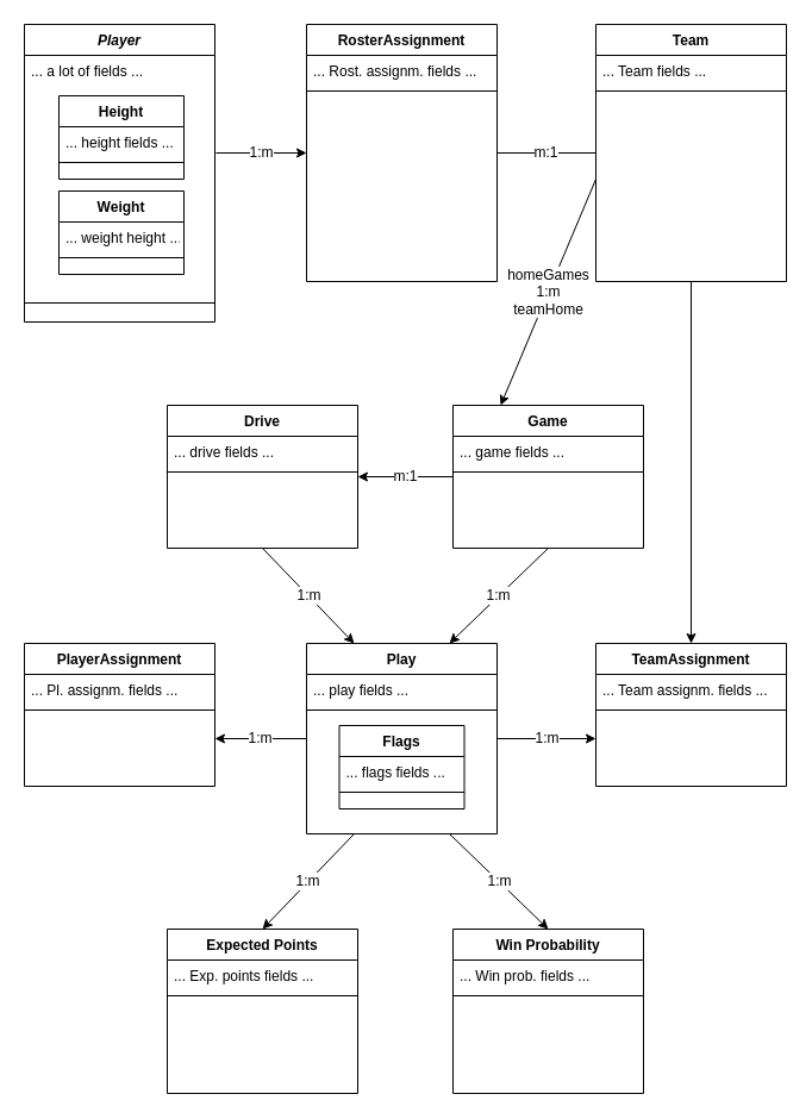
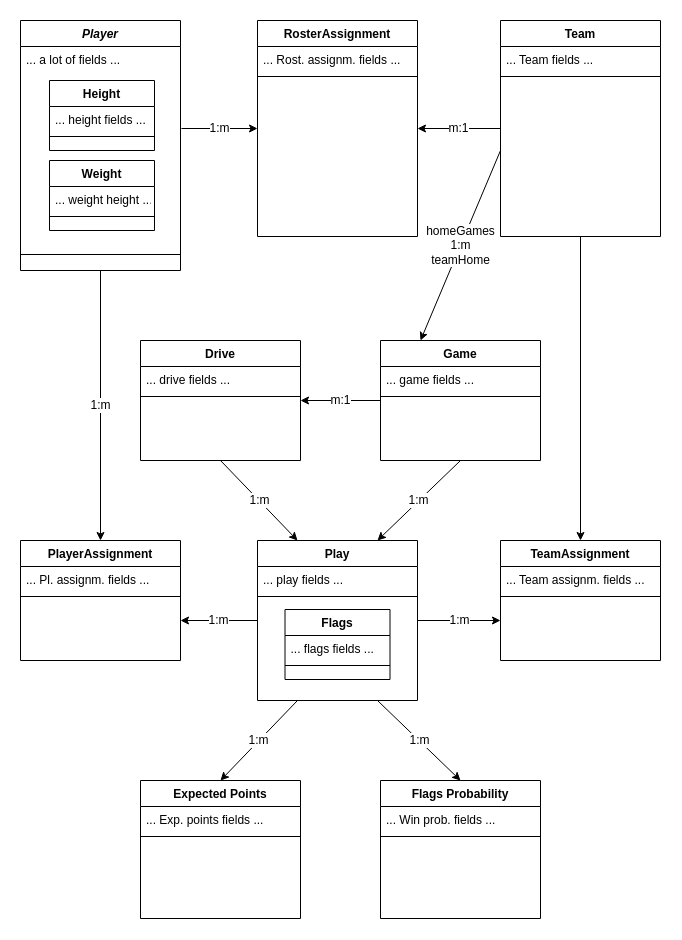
  <mxCell id="0" />
  <mxCell id="1" parent="0" />
  <mxCell id="2" value="Player" style="swimlane;fontStyle=3;align=center;verticalAlign=top;childLayout=stackLayout;horizontal=1;startSize=26;horizontalStack=0;resizeParent=1;resizeLast=0;collapsible=1;marginBottom=0;rounded=0;shadow=0;strokeWidth=1;" parent="1" vertex="1"><mxGeometry x="20" y="20" width="160" height="250" as="geometry"><mxRectangle x="230" y="140" width="160" height="26" as="alternateBounds" /></mxGeometry></mxCell>
  <mxCell id="3" value="... a lot of fields ..." style="text;align=left;verticalAlign=top;spacingLeft=4;spacingRight=4;overflow=hidden;rotatable=0;points=[[0,0.5],[1,0.5]];portConstraint=eastwest;" parent="2" vertex="1"><mxGeometry y="26" width="160" height="204" as="geometry" /></mxCell>
  <mxCell id="4" value="" style="line;html=1;strokeWidth=1;align=left;verticalAlign=middle;spacingTop=-1;spacingLeft=3;spacingRight=3;rotatable=0;labelPosition=right;points=[];portConstraint=eastwest;" parent="2" vertex="1"><mxGeometry y="230" width="160" height="8" as="geometry" /></mxCell>
  <mxCell id="5" value="PlayerAssignment" style="swimlane;fontStyle=1;align=center;verticalAlign=top;childLayout=stackLayout;horizontal=1;startSize=26;horizontalStack=0;resizeParent=1;resizeLast=0;collapsible=1;marginBottom=0;rounded=0;shadow=0;strokeWidth=1;" parent="1" vertex="1"><mxGeometry x="20" y="540" width="160" height="120" as="geometry"><mxRectangle x="130" y="380" width="160" height="26" as="alternateBounds" /></mxGeometry></mxCell>
  <mxCell id="6" value="... Pl. assignm. fields ..." style="text;align=left;verticalAlign=top;spacingLeft=4;spacingRight=4;overflow=hidden;rotatable=0;points=[[0,0.5],[1,0.5]];portConstraint=eastwest;" parent="5" vertex="1"><mxGeometry y="26" width="160" height="26" as="geometry" /></mxCell>
  <mxCell id="7" value="" style="line;html=1;strokeWidth=1;align=left;verticalAlign=middle;spacingTop=-1;spacingLeft=3;spacingRight=3;rotatable=0;labelPosition=right;points=[];portConstraint=eastwest;" parent="5" vertex="1"><mxGeometry y="52" width="160" height="8" as="geometry" /></mxCell>
  <mxCell id="8" value="RosterAssignment" style="swimlane;fontStyle=1;align=center;verticalAlign=top;childLayout=stackLayout;horizontal=1;startSize=26;horizontalStack=0;resizeParent=1;resizeLast=0;collapsible=1;marginBottom=0;rounded=0;shadow=0;strokeWidth=1;" parent="1" vertex="1"><mxGeometry x="257" y="20" width="160" height="216" as="geometry"><mxRectangle x="550" y="140" width="160" height="26" as="alternateBounds" /></mxGeometry></mxCell>
  <mxCell id="9" value="... Rost. assignm. fields ..." style="text;align=left;verticalAlign=top;spacingLeft=4;spacingRight=4;overflow=hidden;rotatable=0;points=[[0,0.5],[1,0.5]];portConstraint=eastwest;rounded=0;shadow=0;html=0;fontSize=12;" parent="8" vertex="1"><mxGeometry y="26" width="160" height="26" as="geometry" /></mxCell>
  <mxCell id="10" value="" style="line;html=1;strokeWidth=1;align=left;verticalAlign=middle;spacingTop=-1;spacingLeft=3;spacingRight=3;rotatable=0;labelPosition=right;points=[];portConstraint=eastwest;" parent="8" vertex="1"><mxGeometry y="52" width="160" height="8" as="geometry" /></mxCell>
  <mxCell id="11" value="Height" style="swimlane;fontStyle=1;align=center;verticalAlign=top;childLayout=stackLayout;horizontal=1;startSize=26;horizontalStack=0;resizeParent=1;resizeLast=0;collapsible=1;marginBottom=0;rounded=0;shadow=0;strokeWidth=1;" vertex="1" parent="1"><mxGeometry x="49" y="80" width="105" height="70" as="geometry"><mxRectangle x="130" y="380" width="160" height="26" as="alternateBounds" /></mxGeometry></mxCell>
  <mxCell id="12" value="... height fields ..." style="text;align=left;verticalAlign=top;spacingLeft=4;spacingRight=4;overflow=hidden;rotatable=0;points=[[0,0.5],[1,0.5]];portConstraint=eastwest;" vertex="1" parent="11"><mxGeometry y="26" width="105" height="26" as="geometry" /></mxCell>
  <mxCell id="13" value="" style="line;html=1;strokeWidth=1;align=left;verticalAlign=middle;spacingTop=-1;spacingLeft=3;spacingRight=3;rotatable=0;labelPosition=right;points=[];portConstraint=eastwest;" vertex="1" parent="11"><mxGeometry y="52" width="105" height="8" as="geometry" /></mxCell>
  <mxCell id="14" value="Weight" style="swimlane;fontStyle=1;align=center;verticalAlign=top;childLayout=stackLayout;horizontal=1;startSize=26;horizontalStack=0;resizeParent=1;resizeLast=0;collapsible=1;marginBottom=0;rounded=0;shadow=0;strokeWidth=1;" vertex="1" parent="1"><mxGeometry x="49" y="160" width="105" height="70" as="geometry"><mxRectangle x="130" y="380" width="160" height="26" as="alternateBounds" /></mxGeometry></mxCell>
  <mxCell id="15" value="... weight height ..." style="text;align=left;verticalAlign=top;spacingLeft=4;spacingRight=4;overflow=hidden;rotatable=0;points=[[0,0.5],[1,0.5]];portConstraint=eastwest;" vertex="1" parent="14"><mxGeometry y="26" width="105" height="26" as="geometry" /></mxCell>
  <mxCell id="16" value="" style="line;html=1;strokeWidth=1;align=left;verticalAlign=middle;spacingTop=-1;spacingLeft=3;spacingRight=3;rotatable=0;labelPosition=right;points=[];portConstraint=eastwest;" vertex="1" parent="14"><mxGeometry y="52" width="105" height="8" as="geometry" /></mxCell>
  <mxCell id="17" value="Team" style="swimlane;fontStyle=1;align=center;verticalAlign=top;childLayout=stackLayout;horizontal=1;startSize=26;horizontalStack=0;resizeParent=1;resizeLast=0;collapsible=1;marginBottom=0;rounded=0;shadow=0;strokeWidth=1;" vertex="1" parent="1"><mxGeometry x="500" y="20" width="160" height="216" as="geometry"><mxRectangle x="550" y="140" width="160" height="26" as="alternateBounds" /></mxGeometry></mxCell>
  <mxCell id="18" value="... Team fields ..." style="text;align=left;verticalAlign=top;spacingLeft=4;spacingRight=4;overflow=hidden;rotatable=0;points=[[0,0.5],[1,0.5]];portConstraint=eastwest;" vertex="1" parent="17"><mxGeometry y="26" width="160" height="26" as="geometry" /></mxCell>
  <mxCell id="19" value="" style="line;html=1;strokeWidth=1;align=left;verticalAlign=middle;spacingTop=-1;spacingLeft=3;spacingRight=3;rotatable=0;labelPosition=right;points=[];portConstraint=eastwest;" vertex="1" parent="17"><mxGeometry y="52" width="160" height="8" as="geometry" /></mxCell>
  <mxCell id="20" value="TeamAssignment" style="swimlane;fontStyle=1;align=center;verticalAlign=top;childLayout=stackLayout;horizontal=1;startSize=26;horizontalStack=0;resizeParent=1;resizeLast=0;collapsible=1;marginBottom=0;rounded=0;shadow=0;strokeWidth=1;" vertex="1" parent="1"><mxGeometry x="500" y="540" width="160" height="120" as="geometry"><mxRectangle x="130" y="380" width="160" height="26" as="alternateBounds" /></mxGeometry></mxCell>
  <mxCell id="21" value="... Team assignm. fields ..." style="text;align=left;verticalAlign=top;spacingLeft=4;spacingRight=4;overflow=hidden;rotatable=0;points=[[0,0.5],[1,0.5]];portConstraint=eastwest;" vertex="1" parent="20"><mxGeometry y="26" width="160" height="26" as="geometry" /></mxCell>
  <mxCell id="22" value="" style="line;html=1;strokeWidth=1;align=left;verticalAlign=middle;spacingTop=-1;spacingLeft=3;spacingRight=3;rotatable=0;labelPosition=right;points=[];portConstraint=eastwest;" vertex="1" parent="20"><mxGeometry y="52" width="160" height="8" as="geometry" /></mxCell>
  <mxCell id="23" value="Game" style="swimlane;fontStyle=1;align=center;verticalAlign=top;childLayout=stackLayout;horizontal=1;startSize=26;horizontalStack=0;resizeParent=1;resizeLast=0;collapsible=1;marginBottom=0;rounded=0;shadow=0;strokeWidth=1;" vertex="1" parent="1"><mxGeometry x="380" y="340" width="160" height="120" as="geometry"><mxRectangle x="130" y="380" width="160" height="26" as="alternateBounds" /></mxGeometry></mxCell>
  <mxCell id="24" value="... game fields ..." style="text;align=left;verticalAlign=top;spacingLeft=4;spacingRight=4;overflow=hidden;rotatable=0;points=[[0,0.5],[1,0.5]];portConstraint=eastwest;" vertex="1" parent="23"><mxGeometry y="26" width="160" height="26" as="geometry" /></mxCell>
  <mxCell id="25" value="" style="line;html=1;strokeWidth=1;align=left;verticalAlign=middle;spacingTop=-1;spacingLeft=3;spacingRight=3;rotatable=0;labelPosition=right;points=[];portConstraint=eastwest;" vertex="1" parent="23"><mxGeometry y="52" width="160" height="8" as="geometry" /></mxCell>
  <mxCell id="26" value="Play" style="swimlane;fontStyle=1;align=center;verticalAlign=top;childLayout=stackLayout;horizontal=1;startSize=26;horizontalStack=0;resizeParent=1;resizeLast=0;collapsible=1;marginBottom=0;rounded=0;shadow=0;strokeWidth=1;" vertex="1" parent="1"><mxGeometry x="257" y="540" width="160" height="160" as="geometry"><mxRectangle x="130" y="380" width="160" height="26" as="alternateBounds" /></mxGeometry></mxCell>
  <mxCell id="27" value="... play fields ..." style="text;align=left;verticalAlign=top;spacingLeft=4;spacingRight=4;overflow=hidden;rotatable=0;points=[[0,0.5],[1,0.5]];portConstraint=eastwest;" vertex="1" parent="26"><mxGeometry y="26" width="160" height="26" as="geometry" /></mxCell>
  <mxCell id="28" value="" style="line;html=1;strokeWidth=1;align=left;verticalAlign=middle;spacingTop=-1;spacingLeft=3;spacingRight=3;rotatable=0;labelPosition=right;points=[];portConstraint=eastwest;" vertex="1" parent="26"><mxGeometry y="52" width="160" height="8" as="geometry" /></mxCell>
  <mxCell id="29" value="Drive" style="swimlane;fontStyle=1;align=center;verticalAlign=top;childLayout=stackLayout;horizontal=1;startSize=26;horizontalStack=0;resizeParent=1;resizeLast=0;collapsible=1;marginBottom=0;rounded=0;shadow=0;strokeWidth=1;" vertex="1" parent="1"><mxGeometry x="140" y="340" width="160" height="120" as="geometry"><mxRectangle x="130" y="380" width="160" height="26" as="alternateBounds" /></mxGeometry></mxCell>
  <mxCell id="30" value="... drive fields ..." style="text;align=left;verticalAlign=top;spacingLeft=4;spacingRight=4;overflow=hidden;rotatable=0;points=[[0,0.5],[1,0.5]];portConstraint=eastwest;" vertex="1" parent="29"><mxGeometry y="26" width="160" height="26" as="geometry" /></mxCell>
  <mxCell id="31" value="" style="line;html=1;strokeWidth=1;align=left;verticalAlign=middle;spacingTop=-1;spacingLeft=3;spacingRight=3;rotatable=0;labelPosition=right;points=[];portConstraint=eastwest;" vertex="1" parent="29"><mxGeometry y="52" width="160" height="8" as="geometry" /></mxCell>
  <mxCell id="32" value="Flags" style="swimlane;fontStyle=1;align=center;verticalAlign=top;childLayout=stackLayout;horizontal=1;startSize=26;horizontalStack=0;resizeParent=1;resizeLast=0;collapsible=1;marginBottom=0;rounded=0;shadow=0;strokeWidth=1;" vertex="1" parent="1"><mxGeometry x="284.5" y="609" width="105" height="70" as="geometry"><mxRectangle x="130" y="380" width="160" height="26" as="alternateBounds" /></mxGeometry></mxCell>
  <mxCell id="33" value="... flags fields ..." style="text;align=left;verticalAlign=top;spacingLeft=4;spacingRight=4;overflow=hidden;rotatable=0;points=[[0,0.5],[1,0.5]];portConstraint=eastwest;" vertex="1" parent="32"><mxGeometry y="26" width="105" height="26" as="geometry" /></mxCell>
  <mxCell id="34" value="" style="line;html=1;strokeWidth=1;align=left;verticalAlign=middle;spacingTop=-1;spacingLeft=3;spacingRight=3;rotatable=0;labelPosition=right;points=[];portConstraint=eastwest;" vertex="1" parent="32"><mxGeometry y="52" width="105" height="8" as="geometry" /></mxCell>
  <mxCell id="35" value="Expected Points" style="swimlane;fontStyle=1;align=center;verticalAlign=top;childLayout=stackLayout;horizontal=1;startSize=26;horizontalStack=0;resizeParent=1;resizeLast=0;collapsible=1;marginBottom=0;rounded=0;shadow=0;strokeWidth=1;labelBorderColor=none;" vertex="1" parent="1"><mxGeometry x="140" y="780" width="160" height="138" as="geometry"><mxRectangle x="130" y="380" width="160" height="26" as="alternateBounds" /></mxGeometry></mxCell>
  <mxCell id="36" value="... Exp. points fields ..." style="text;align=left;verticalAlign=top;spacingLeft=4;spacingRight=4;overflow=hidden;rotatable=0;points=[[0,0.5],[1,0.5]];portConstraint=eastwest;" vertex="1" parent="35"><mxGeometry y="26" width="160" height="26" as="geometry" /></mxCell>
  <mxCell id="37" value="" style="line;html=1;strokeWidth=1;align=left;verticalAlign=middle;spacingTop=-1;spacingLeft=3;spacingRight=3;rotatable=0;labelPosition=right;points=[];portConstraint=eastwest;" vertex="1" parent="35"><mxGeometry y="52" width="160" height="8" as="geometry" /></mxCell>
- <mxCell id="38" value="Win Probability" style="swimlane;fontStyle=1;align=center;verticalAlign=top;childLayout=stackLayout;horizontal=1;startSize=26;horizontalStack=0;resizeParent=1;resizeLast=0;collapsible=1;marginBottom=0;rounded=0;shadow=0;strokeWidth=1;" vertex="1" parent="1"><mxGeometry x="380" y="780" width="160" height="138" as="geometry"><mxRectangle x="130" y="380" width="160" height="26" as="alternateBounds" /></mxGeometry></mxCell>
+ <mxCell id="38" value="Flags Probability" style="swimlane;fontStyle=1;align=center;verticalAlign=top;childLayout=stackLayout;horizontal=1;startSize=26;horizontalStack=0;resizeParent=1;resizeLast=0;collapsible=1;marginBottom=0;rounded=0;shadow=0;strokeWidth=1;" vertex="1" parent="1"><mxGeometry x="380" y="780" width="160" height="138" as="geometry"><mxRectangle x="130" y="380" width="160" height="26" as="alternateBounds" /></mxGeometry></mxCell>
  <mxCell id="39" value="... Win prob. fields ..." style="text;align=left;verticalAlign=top;spacingLeft=4;spacingRight=4;overflow=hidden;rotatable=0;points=[[0,0.5],[1,0.5]];portConstraint=eastwest;" vertex="1" parent="38"><mxGeometry y="26" width="160" height="26" as="geometry" /></mxCell>
  <mxCell id="40" value="" style="line;html=1;strokeWidth=1;align=left;verticalAlign=middle;spacingTop=-1;spacingLeft=3;spacingRight=3;rotatable=0;labelPosition=right;points=[];portConstraint=eastwest;" vertex="1" parent="38"><mxGeometry y="52" width="160" height="8" as="geometry" /></mxCell>
  <mxCell id="41" value="1:m" style="endArrow=classic;html=1;fontSize=12;entryX=0.75;entryY=0;entryDx=0;entryDy=0;exitX=0.5;exitY=1;exitDx=0;exitDy=0;" edge="1" parent="1" source="23" target="26"><mxGeometry width="50" height="50" relative="1" as="geometry"><mxPoint x="370" y="660" as="sourcePoint" /><mxPoint x="420" y="610" as="targetPoint" /></mxGeometry></mxCell>
  <mxCell id="42" value="1:m" style="endArrow=classic;html=1;fontSize=12;exitX=0.5;exitY=1;exitDx=0;exitDy=0;entryX=0.25;entryY=0;entryDx=0;entryDy=0;" edge="1" parent="1" source="29" target="26"><mxGeometry width="50" height="50" relative="1" as="geometry"><mxPoint x="370" y="620" as="sourcePoint" /><mxPoint x="420" y="570" as="targetPoint" /></mxGeometry></mxCell>
  <mxCell id="43" value="1:m" style="endArrow=classic;html=1;fontSize=12;exitX=0;exitY=0.5;exitDx=0;exitDy=0;" edge="1" parent="1" source="26"><mxGeometry width="50" height="50" relative="1" as="geometry"><mxPoint x="260" y="600" as="sourcePoint" /><mxPoint x="180" y="620" as="targetPoint" /></mxGeometry></mxCell>
+ <mxCell id="44" value="1:m" style="endArrow=classic;html=1;fontSize=12;exitX=0.5;exitY=1;exitDx=0;exitDy=0;entryX=0.5;entryY=0;entryDx=0;entryDy=0;" edge="1" parent="1" source="2" target="5"><mxGeometry width="50" height="50" relative="1" as="geometry"><mxPoint x="370" y="620" as="sourcePoint" /><mxPoint x="420" y="570" as="targetPoint" /></mxGeometry></mxCell>
  <mxCell id="45" value="1:m" style="endArrow=classic;html=1;fontSize=12;entryX=0;entryY=0.5;entryDx=0;entryDy=0;exitX=1.006;exitY=0.402;exitDx=0;exitDy=0;exitPerimeter=0;" edge="1" parent="1" source="3" target="8"><mxGeometry width="50" height="50" relative="1" as="geometry"><mxPoint x="200" y="120" as="sourcePoint" /><mxPoint x="260" y="120" as="targetPoint" /></mxGeometry></mxCell>
- <mxCell id="46" value="m:1" style="endArrow=none;html=1;fontSize=12;exitX=0;exitY=0.5;exitDx=0;exitDy=0;entryX=1;entryY=0.5;entryDx=0;entryDy=0;" edge="1" parent="1" source="17" target="8"><mxGeometry width="50" height="50" relative="1" as="geometry"><mxPoint x="370" y="400" as="sourcePoint" /><mxPoint x="420" y="350" as="targetPoint" /></mxGeometry></mxCell>
+ <mxCell id="46" value="m:1" style="endArrow=classic;html=1;fontSize=12;exitX=0;exitY=0.5;exitDx=0;exitDy=0;entryX=1;entryY=0.5;entryDx=0;entryDy=0;" edge="1" parent="1" source="17" target="8"><mxGeometry width="50" height="50" relative="1" as="geometry"><mxPoint x="370" y="400" as="sourcePoint" /><mxPoint x="420" y="350" as="targetPoint" /></mxGeometry></mxCell>
  <mxCell id="47" value="1:m" style="endArrow=classic;html=1;fontSize=12;exitX=1;exitY=0.5;exitDx=0;exitDy=0;" edge="1" parent="1" source="26"><mxGeometry width="50" height="50" relative="1" as="geometry"><mxPoint x="370" y="730" as="sourcePoint" /><mxPoint x="500" y="620" as="targetPoint" /></mxGeometry></mxCell>
  <mxCell id="48" value="" style="endArrow=classic;html=1;fontSize=12;exitX=0.5;exitY=1;exitDx=0;exitDy=0;entryX=0.5;entryY=0;entryDx=0;entryDy=0;" edge="1" parent="1" source="17" target="20"><mxGeometry width="50" height="50" relative="1" as="geometry"><mxPoint x="370" y="550" as="sourcePoint" /><mxPoint x="420" y="500" as="targetPoint" /></mxGeometry></mxCell>
  <mxCell id="49" value="homeGames&lt;br&gt;1:m&lt;br&gt;teamHome" style="endArrow=classic;html=1;fontSize=12;entryX=0.25;entryY=0;entryDx=0;entryDy=0;" edge="1" parent="1" target="23"><mxGeometry width="50" height="50" relative="1" as="geometry"><mxPoint x="500" y="150" as="sourcePoint" /><mxPoint x="420" y="500" as="targetPoint" /></mxGeometry></mxCell>
  <mxCell id="50" value="m:1" style="endArrow=classic;html=1;fontSize=12;exitX=0;exitY=0.5;exitDx=0;exitDy=0;entryX=1;entryY=0.5;entryDx=0;entryDy=0;" edge="1" parent="1" source="23" target="29"><mxGeometry width="50" height="50" relative="1" as="geometry"><mxPoint x="370" y="520" as="sourcePoint" /><mxPoint x="420" y="470" as="targetPoint" /></mxGeometry></mxCell>
  <mxCell id="51" value="1:m" style="endArrow=classic;html=1;fontSize=12;exitX=0.25;exitY=1;exitDx=0;exitDy=0;entryX=0.5;entryY=0;entryDx=0;entryDy=0;" edge="1" parent="1" source="26" target="35"><mxGeometry width="50" height="50" relative="1" as="geometry"><mxPoint x="370" y="670" as="sourcePoint" /><mxPoint x="420" y="620" as="targetPoint" /></mxGeometry></mxCell>
  <mxCell id="52" value="1:m" style="endArrow=classic;html=1;fontSize=12;exitX=0.75;exitY=1;exitDx=0;exitDy=0;entryX=0.5;entryY=0;entryDx=0;entryDy=0;" edge="1" parent="1" source="26" target="38"><mxGeometry width="50" height="50" relative="1" as="geometry"><mxPoint x="370" y="670" as="sourcePoint" /><mxPoint x="420" y="620" as="targetPoint" /></mxGeometry></mxCell>
